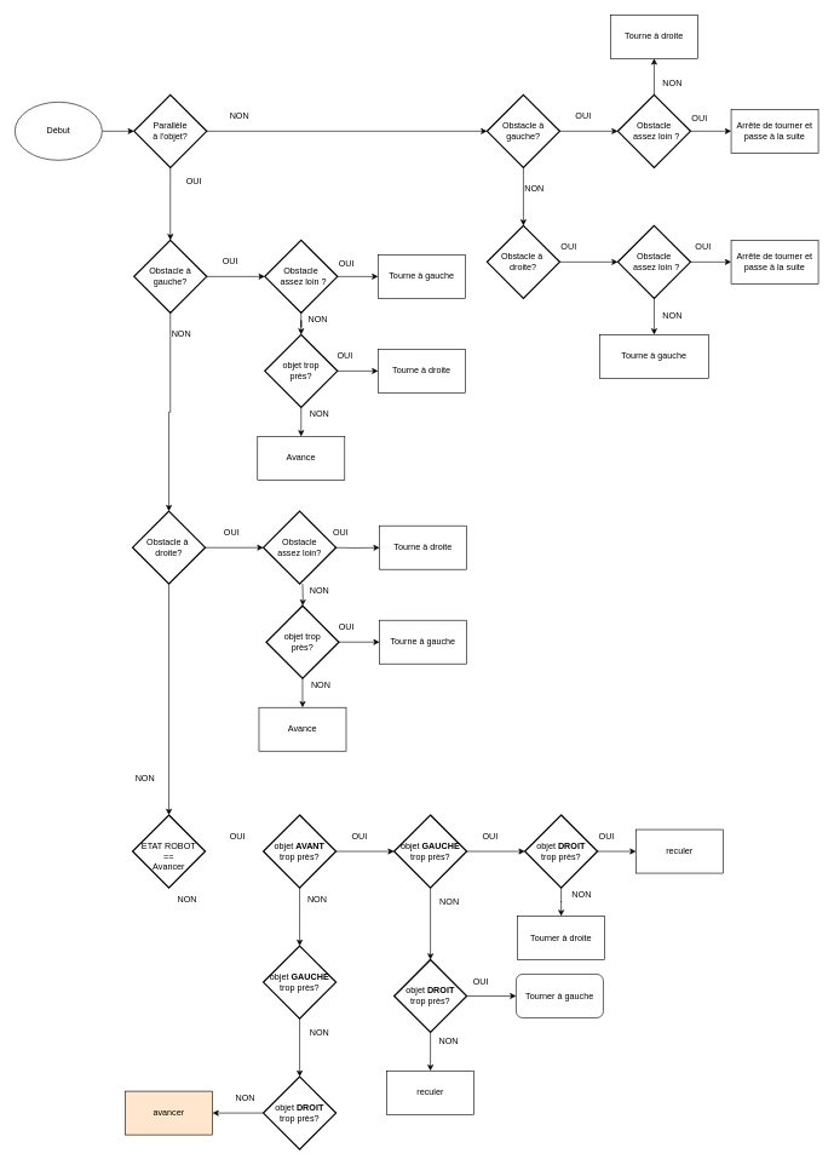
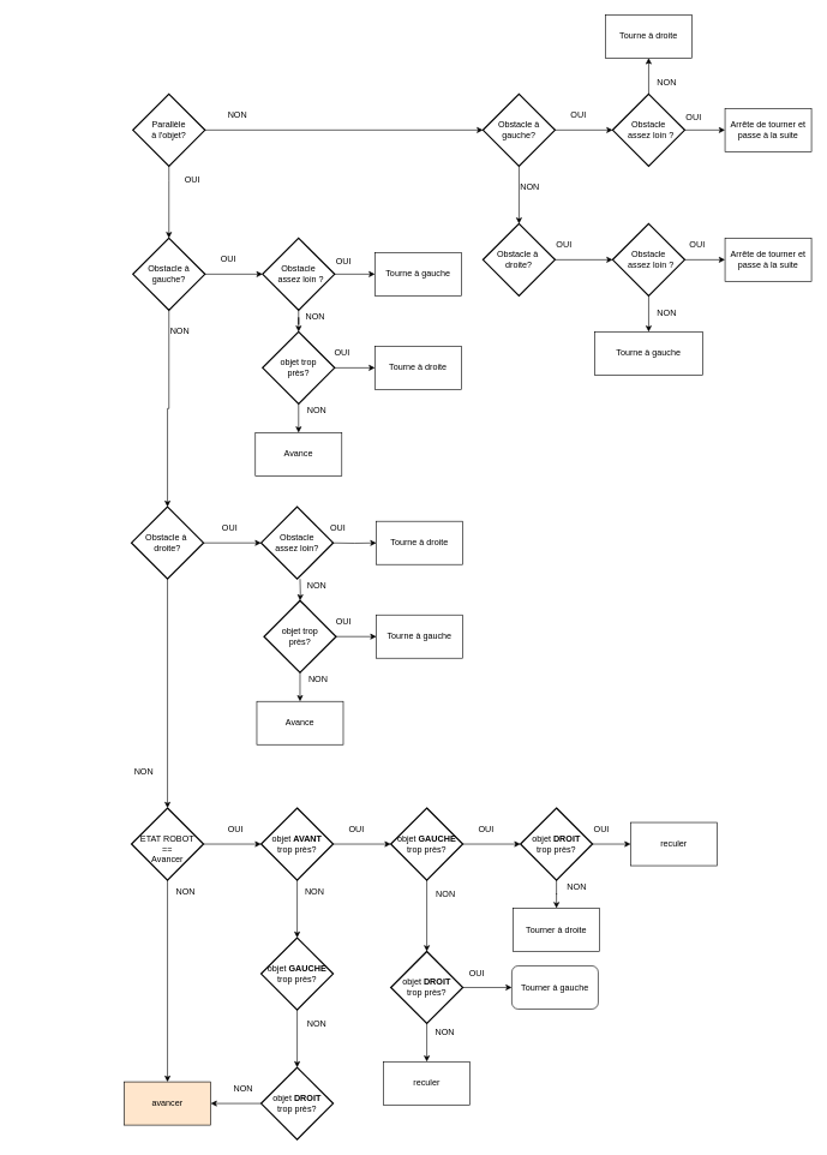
  <mxCell id="0" />
  <mxCell id="1" parent="0" />
- <mxCell id="2" value="" style="edgeStyle=orthogonalEdgeStyle;rounded=0;orthogonalLoop=1;jettySize=auto;html=1;" edge="1" parent="1" source="3" target="6"><mxGeometry relative="1" as="geometry" /></mxCell>
- <mxCell id="3" value="Début" style="ellipse;whiteSpace=wrap;html=1;" vertex="1" parent="1"><mxGeometry x="20" y="140" width="120" height="80" as="geometry" /></mxCell>
  <mxCell id="4" value="" style="edgeStyle=orthogonalEdgeStyle;rounded=0;orthogonalLoop=1;jettySize=auto;html=1;" edge="1" parent="1" source="6" target="9"><mxGeometry relative="1" as="geometry" /></mxCell>
  <mxCell id="5" value="" style="edgeStyle=orthogonalEdgeStyle;rounded=0;orthogonalLoop=1;jettySize=auto;html=1;entryX=0.5;entryY=0;entryDx=0;entryDy=0;entryPerimeter=0;" edge="1" parent="1" source="6" target="33"><mxGeometry relative="1" as="geometry"><mxPoint x="540" y="310" as="targetPoint" /><Array as="points"><mxPoint x="234" y="250" /><mxPoint x="234" y="250" /></Array></mxGeometry></mxCell>
  <mxCell id="6" value="&lt;div&gt;Parallèle&lt;/div&gt;&lt;div&gt; à l'objet?&lt;/div&gt;" style="strokeWidth=2;html=1;shape=mxgraph.flowchart.decision;whiteSpace=wrap;" vertex="1" parent="1"><mxGeometry x="184" y="130" width="100" height="100" as="geometry" /></mxCell>
  <mxCell id="7" value="" style="edgeStyle=orthogonalEdgeStyle;rounded=0;orthogonalLoop=1;jettySize=auto;html=1;" edge="1" parent="1" source="9" target="14"><mxGeometry relative="1" as="geometry" /></mxCell>
  <mxCell id="8" value="" style="edgeStyle=orthogonalEdgeStyle;rounded=0;orthogonalLoop=1;jettySize=auto;html=1;" edge="1" parent="1" source="9" target="12"><mxGeometry relative="1" as="geometry" /></mxCell>
  <mxCell id="9" value="Obstacle à gauche?" style="strokeWidth=2;html=1;shape=mxgraph.flowchart.decision;whiteSpace=wrap;" vertex="1" parent="1"><mxGeometry x="670" y="130" width="100" height="100" as="geometry" /></mxCell>
  <mxCell id="10" value="" style="edgeStyle=orthogonalEdgeStyle;rounded=0;orthogonalLoop=1;jettySize=auto;html=1;" edge="1" parent="1" source="12" target="19"><mxGeometry relative="1" as="geometry" /></mxCell>
  <mxCell id="11" value="" style="edgeStyle=orthogonalEdgeStyle;rounded=0;orthogonalLoop=1;jettySize=auto;html=1;entryX=0.5;entryY=1;entryDx=0;entryDy=0;" edge="1" parent="1" source="12" target="22"><mxGeometry relative="1" as="geometry"><mxPoint x="900" y="310" as="targetPoint" /></mxGeometry></mxCell>
  <mxCell id="12" value="&lt;div&gt;Obstacle &lt;br&gt;&lt;/div&gt;&lt;div&gt;&amp;nbsp; assez loin ?&lt;/div&gt;" style="strokeWidth=2;html=1;shape=mxgraph.flowchart.decision;whiteSpace=wrap;" vertex="1" parent="1"><mxGeometry x="850" y="130" width="100" height="100" as="geometry" /></mxCell>
  <mxCell id="13" value="" style="edgeStyle=orthogonalEdgeStyle;rounded=0;orthogonalLoop=1;jettySize=auto;html=1;" edge="1" parent="1" source="14" target="25"><mxGeometry relative="1" as="geometry" /></mxCell>
  <mxCell id="14" value="Obstacle à&amp;nbsp; droite?" style="strokeWidth=2;html=1;shape=mxgraph.flowchart.decision;whiteSpace=wrap;" vertex="1" parent="1"><mxGeometry x="670" y="310" width="100" height="100" as="geometry" /></mxCell>
  <mxCell id="15" value="OUI" style="text;html=1;resizable=0;points=[];autosize=1;align=left;verticalAlign=top;spacingTop=-4;" vertex="1" parent="1"><mxGeometry x="254" y="240" width="40" height="20" as="geometry" /></mxCell>
  <mxCell id="16" value="NON" style="text;html=1;resizable=0;points=[];autosize=1;align=left;verticalAlign=top;spacingTop=-4;" vertex="1" parent="1"><mxGeometry x="314" y="150" width="40" height="20" as="geometry" /></mxCell>
  <mxCell id="17" value="OUI" style="text;html=1;resizable=0;points=[];autosize=1;align=left;verticalAlign=top;spacingTop=-4;" vertex="1" parent="1"><mxGeometry x="790" y="150" width="40" height="20" as="geometry" /></mxCell>
  <mxCell id="18" value="NON" style="text;html=1;resizable=0;points=[];autosize=1;align=left;verticalAlign=top;spacingTop=-4;" vertex="1" parent="1"><mxGeometry x="720" y="250" width="40" height="20" as="geometry" /></mxCell>
  <mxCell id="19" value="Arrête de tourner et passe à la suite" style="rounded=0;whiteSpace=wrap;html=1;" vertex="1" parent="1"><mxGeometry x="1006" y="150" width="120" height="60" as="geometry" /></mxCell>
  <mxCell id="20" value="OUI" style="text;html=1;resizable=0;points=[];autosize=1;align=left;verticalAlign=top;spacingTop=-4;" vertex="1" parent="1"><mxGeometry x="950" y="153" width="40" height="20" as="geometry" /></mxCell>
  <mxCell id="21" value="NON" style="text;html=1;resizable=0;points=[];autosize=1;align=left;verticalAlign=top;spacingTop=-4;" vertex="1" parent="1"><mxGeometry x="910" y="105" width="40" height="20" as="geometry" /></mxCell>
  <mxCell id="22" value="Tourne à droite" style="rounded=0;whiteSpace=wrap;html=1;" vertex="1" parent="1"><mxGeometry x="840" y="20" width="120" height="60" as="geometry" /></mxCell>
  <mxCell id="23" value="" style="edgeStyle=orthogonalEdgeStyle;rounded=0;orthogonalLoop=1;jettySize=auto;html=1;" edge="1" parent="1" source="25" target="26"><mxGeometry relative="1" as="geometry" /></mxCell>
  <mxCell id="24" value="" style="edgeStyle=orthogonalEdgeStyle;rounded=0;orthogonalLoop=1;jettySize=auto;html=1;" edge="1" parent="1" source="25" target="29"><mxGeometry relative="1" as="geometry" /></mxCell>
  <mxCell id="25" value="&lt;div&gt;Obstacle &lt;br&gt;&lt;/div&gt;&lt;div&gt;&amp;nbsp; assez loin ?&lt;/div&gt;" style="strokeWidth=2;html=1;shape=mxgraph.flowchart.decision;whiteSpace=wrap;" vertex="1" parent="1"><mxGeometry x="850" y="310" width="100" height="100" as="geometry" /></mxCell>
  <mxCell id="26" value="Arrête de tourner et passe à la suite" style="rounded=0;whiteSpace=wrap;html=1;" vertex="1" parent="1"><mxGeometry x="1006" y="330" width="120" height="60" as="geometry" /></mxCell>
  <mxCell id="27" value="OUI" style="text;html=1;resizable=0;points=[];autosize=1;align=left;verticalAlign=top;spacingTop=-4;" vertex="1" parent="1"><mxGeometry x="770" y="330" width="40" height="20" as="geometry" /></mxCell>
  <mxCell id="28" value="NON" style="text;html=1;resizable=0;points=[];autosize=1;align=left;verticalAlign=top;spacingTop=-4;" vertex="1" parent="1"><mxGeometry x="910" y="425" width="40" height="20" as="geometry" /></mxCell>
  <mxCell id="29" value="Tourne à gauche" style="rounded=0;whiteSpace=wrap;html=1;direction=south;" vertex="1" parent="1"><mxGeometry x="825" y="460" width="150" height="60" as="geometry" /></mxCell>
  <mxCell id="30" value="OUI" style="text;html=1;resizable=0;points=[];autosize=1;align=left;verticalAlign=top;spacingTop=-4;" vertex="1" parent="1"><mxGeometry x="955" y="330" width="40" height="20" as="geometry" /></mxCell>
  <mxCell id="31" value="" style="edgeStyle=orthogonalEdgeStyle;rounded=0;orthogonalLoop=1;jettySize=auto;html=1;" edge="1" parent="1" source="33" target="42"><mxGeometry relative="1" as="geometry" /></mxCell>
  <mxCell id="32" value="" style="edgeStyle=orthogonalEdgeStyle;rounded=0;orthogonalLoop=1;jettySize=auto;html=1;" edge="1" parent="1" source="33" target="36"><mxGeometry relative="1" as="geometry" /></mxCell>
  <mxCell id="33" value="Obstacle à gauche?" style="strokeWidth=2;html=1;shape=mxgraph.flowchart.decision;whiteSpace=wrap;" vertex="1" parent="1"><mxGeometry x="184" y="330" width="100" height="100" as="geometry" /></mxCell>
  <mxCell id="34" value="" style="edgeStyle=orthogonalEdgeStyle;rounded=0;orthogonalLoop=1;jettySize=auto;html=1;" edge="1" parent="1" source="36" target="65"><mxGeometry relative="1" as="geometry" /></mxCell>
  <mxCell id="35" value="" style="edgeStyle=orthogonalEdgeStyle;rounded=0;orthogonalLoop=1;jettySize=auto;html=1;" edge="1" parent="1" source="36" target="39"><mxGeometry relative="1" as="geometry" /></mxCell>
  <mxCell id="36" value="&lt;div&gt;Obstacle &lt;br&gt;&lt;/div&gt;&lt;div&gt;&amp;nbsp; assez loin ?&lt;/div&gt;" style="strokeWidth=2;html=1;shape=mxgraph.flowchart.decision;whiteSpace=wrap;" vertex="1" parent="1"><mxGeometry x="364" y="330" width="100" height="100" as="geometry" /></mxCell>
  <mxCell id="37" value="" style="edgeStyle=orthogonalEdgeStyle;rounded=0;orthogonalLoop=1;jettySize=auto;html=1;" edge="1" parent="1" source="39" target="68"><mxGeometry relative="1" as="geometry" /></mxCell>
  <mxCell id="38" value="" style="edgeStyle=orthogonalEdgeStyle;rounded=0;orthogonalLoop=1;jettySize=auto;html=1;" edge="1" parent="1" source="39" target="70"><mxGeometry relative="1" as="geometry" /></mxCell>
  <mxCell id="39" value="&lt;div&gt;objet trop &lt;br&gt;&lt;/div&gt;&lt;div&gt;près?&lt;/div&gt;" style="strokeWidth=2;html=1;shape=mxgraph.flowchart.decision;whiteSpace=wrap;" vertex="1" parent="1"><mxGeometry x="364" y="460" width="100" height="100" as="geometry" /></mxCell>
  <mxCell id="40" value="" style="edgeStyle=orthogonalEdgeStyle;rounded=0;orthogonalLoop=1;jettySize=auto;html=1;" edge="1" parent="1" source="42" target="62"><mxGeometry relative="1" as="geometry" /></mxCell>
  <mxCell id="41" value="" style="edgeStyle=orthogonalEdgeStyle;rounded=0;orthogonalLoop=1;jettySize=auto;html=1;" edge="1" parent="1" source="42" target="45"><mxGeometry relative="1" as="geometry" /></mxCell>
  <mxCell id="42" value="Obstacle à&amp;nbsp; droite?" style="strokeWidth=2;html=1;shape=mxgraph.flowchart.decision;whiteSpace=wrap;" vertex="1" parent="1"><mxGeometry x="182" y="703" width="100" height="100" as="geometry" /></mxCell>
+ <mxCell id="43" value="" style="edgeStyle=orthogonalEdgeStyle;rounded=0;orthogonalLoop=1;jettySize=auto;html=1;" edge="1" parent="1" source="45" target="48"><mxGeometry relative="1" as="geometry" /></mxCell>
+ <mxCell id="44" value="" style="edgeStyle=orthogonalEdgeStyle;rounded=0;orthogonalLoop=1;jettySize=auto;html=1;" edge="1" parent="1" source="45" target="99"><mxGeometry relative="1" as="geometry" /></mxCell>
  <mxCell id="45" value="&lt;div&gt;&lt;br&gt;&lt;/div&gt;&lt;div&gt;ETAT ROBOT&lt;/div&gt;&lt;div&gt; ==&lt;/div&gt;&lt;div&gt;Avancer&lt;br&gt;&lt;/div&gt;" style="strokeWidth=2;html=1;shape=mxgraph.flowchart.decision;whiteSpace=wrap;" vertex="1" parent="1"><mxGeometry x="182" y="1121" width="100" height="100" as="geometry" /></mxCell>
  <mxCell id="46" value="" style="edgeStyle=orthogonalEdgeStyle;rounded=0;orthogonalLoop=1;jettySize=auto;html=1;" edge="1" parent="1" source="48" target="55"><mxGeometry relative="1" as="geometry" /></mxCell>
  <mxCell id="47" value="" style="edgeStyle=orthogonalEdgeStyle;rounded=0;orthogonalLoop=1;jettySize=auto;html=1;" edge="1" parent="1" source="48" target="50"><mxGeometry relative="1" as="geometry" /></mxCell>
  <mxCell id="48" value="&lt;div&gt;objet &lt;b&gt;AVANT &lt;/b&gt;&lt;br&gt;&lt;/div&gt;&lt;div&gt;trop près?&lt;br&gt;&lt;/div&gt;" style="strokeWidth=2;html=1;shape=mxgraph.flowchart.decision;whiteSpace=wrap;" vertex="1" parent="1"><mxGeometry x="362" y="1121" width="100" height="100" as="geometry" /></mxCell>
  <mxCell id="49" value="" style="edgeStyle=orthogonalEdgeStyle;rounded=0;orthogonalLoop=1;jettySize=auto;html=1;" edge="1" parent="1" source="50" target="52"><mxGeometry relative="1" as="geometry" /></mxCell>
  <mxCell id="50" value="&lt;div&gt;objet &lt;b&gt;GAUCHE&lt;/b&gt;&lt;br&gt;&lt;/div&gt;&lt;div&gt;trop près?&lt;br&gt;&lt;/div&gt;" style="strokeWidth=2;html=1;shape=mxgraph.flowchart.decision;whiteSpace=wrap;" vertex="1" parent="1"><mxGeometry x="362" y="1301" width="100" height="100" as="geometry" /></mxCell>
  <mxCell id="51" value="" style="edgeStyle=orthogonalEdgeStyle;rounded=0;orthogonalLoop=1;jettySize=auto;html=1;" edge="1" parent="1" source="52" target="99"><mxGeometry relative="1" as="geometry" /></mxCell>
  <mxCell id="52" value="&lt;div&gt;objet &lt;b&gt;DROIT&lt;/b&gt;&lt;br&gt;&lt;/div&gt;&lt;div&gt;trop près?&lt;br&gt;&lt;/div&gt;" style="strokeWidth=2;html=1;shape=mxgraph.flowchart.decision;whiteSpace=wrap;" vertex="1" parent="1"><mxGeometry x="362" y="1481" width="100" height="100" as="geometry" /></mxCell>
  <mxCell id="53" value="" style="edgeStyle=orthogonalEdgeStyle;rounded=0;orthogonalLoop=1;jettySize=auto;html=1;" edge="1" parent="1" source="55" target="61"><mxGeometry relative="1" as="geometry" /></mxCell>
  <mxCell id="54" value="" style="edgeStyle=orthogonalEdgeStyle;rounded=0;orthogonalLoop=1;jettySize=auto;html=1;" edge="1" parent="1" source="55" target="58"><mxGeometry relative="1" as="geometry" /></mxCell>
  <mxCell id="55" value="&lt;div&gt;objet &lt;b&gt;GAUCHE&lt;/b&gt;&lt;/div&gt;&lt;div&gt;trop près?&lt;br&gt;&lt;/div&gt;" style="strokeWidth=2;html=1;shape=mxgraph.flowchart.decision;whiteSpace=wrap;" vertex="1" parent="1"><mxGeometry x="542" y="1121" width="100" height="100" as="geometry" /></mxCell>
  <mxCell id="56" value="" style="edgeStyle=orthogonalEdgeStyle;rounded=0;orthogonalLoop=1;jettySize=auto;html=1;" edge="1" parent="1" source="58" target="94"><mxGeometry relative="1" as="geometry" /></mxCell>
  <mxCell id="57" value="" style="edgeStyle=orthogonalEdgeStyle;rounded=0;orthogonalLoop=1;jettySize=auto;html=1;" edge="1" parent="1" source="58" target="96"><mxGeometry relative="1" as="geometry" /></mxCell>
  <mxCell id="58" value="&lt;div&gt;objet &lt;b&gt;DROIT&lt;/b&gt;&lt;/div&gt;&lt;div&gt;trop près?&lt;br&gt;&lt;/div&gt;" style="strokeWidth=2;html=1;shape=mxgraph.flowchart.decision;whiteSpace=wrap;" vertex="1" parent="1"><mxGeometry x="542" y="1320" width="100" height="100" as="geometry" /></mxCell>
  <mxCell id="59" value="" style="edgeStyle=orthogonalEdgeStyle;rounded=0;orthogonalLoop=1;jettySize=auto;html=1;" edge="1" parent="1" source="61" target="89"><mxGeometry relative="1" as="geometry" /></mxCell>
  <mxCell id="60" value="" style="edgeStyle=orthogonalEdgeStyle;rounded=0;orthogonalLoop=1;jettySize=auto;html=1;" edge="1" parent="1" source="61" target="91"><mxGeometry relative="1" as="geometry" /></mxCell>
  <mxCell id="61" value="&lt;div&gt;objet &lt;b&gt;DROIT&lt;/b&gt;&lt;/div&gt;&lt;div&gt;trop près?&lt;br&gt;&lt;/div&gt;" style="strokeWidth=2;html=1;shape=mxgraph.flowchart.decision;whiteSpace=wrap;" vertex="1" parent="1"><mxGeometry x="722" y="1121" width="100" height="100" as="geometry" /></mxCell>
  <mxCell id="62" value="&lt;div&gt;Obstacle &lt;br&gt;&lt;/div&gt;&lt;div&gt;assez loin?&lt;/div&gt;" style="strokeWidth=2;html=1;shape=mxgraph.flowchart.decision;whiteSpace=wrap;" vertex="1" parent="1"><mxGeometry x="362" y="703" width="100" height="100" as="geometry" /></mxCell>
  <mxCell id="63" value="OUI" style="text;html=1;resizable=0;points=[];autosize=1;align=left;verticalAlign=top;spacingTop=-4;" vertex="1" parent="1"><mxGeometry x="304" y="350" width="40" height="20" as="geometry" /></mxCell>
  <mxCell id="64" value="NON" style="text;html=1;resizable=0;points=[];autosize=1;align=left;verticalAlign=top;spacingTop=-4;" vertex="1" parent="1"><mxGeometry x="234" y="450" width="40" height="20" as="geometry" /></mxCell>
  <mxCell id="65" value="Tourne à gauche" style="rounded=0;whiteSpace=wrap;html=1;" vertex="1" parent="1"><mxGeometry x="520" y="350" width="120" height="60" as="geometry" /></mxCell>
  <mxCell id="66" value="OUI" style="text;html=1;resizable=0;points=[];autosize=1;align=left;verticalAlign=top;spacingTop=-4;" vertex="1" parent="1"><mxGeometry x="464" y="353" width="40" height="20" as="geometry" /></mxCell>
  <mxCell id="67" value="NON" style="text;html=1;resizable=0;points=[];autosize=1;align=left;verticalAlign=top;spacingTop=-4;" vertex="1" parent="1"><mxGeometry x="422" y="430" width="40" height="20" as="geometry" /></mxCell>
  <mxCell id="68" value="Tourne à droite" style="rounded=0;whiteSpace=wrap;html=1;" vertex="1" parent="1"><mxGeometry x="520" y="480" width="120" height="60" as="geometry" /></mxCell>
  <mxCell id="69" value="OUI" style="text;html=1;resizable=0;points=[];autosize=1;align=left;verticalAlign=top;spacingTop=-4;" vertex="1" parent="1"><mxGeometry x="462" y="480" width="40" height="20" as="geometry" /></mxCell>
  <mxCell id="70" value="Avance" style="rounded=0;whiteSpace=wrap;html=1;" vertex="1" parent="1"><mxGeometry x="354" y="600" width="120" height="60" as="geometry" /></mxCell>
  <mxCell id="71" value="NON" style="text;html=1;resizable=0;points=[];autosize=1;align=left;verticalAlign=top;spacingTop=-4;" vertex="1" parent="1"><mxGeometry x="424" y="560" width="40" height="20" as="geometry" /></mxCell>
  <mxCell id="72" value="" style="edgeStyle=orthogonalEdgeStyle;rounded=0;orthogonalLoop=1;jettySize=auto;html=1;" edge="1" parent="1" target="78"><mxGeometry relative="1" as="geometry"><mxPoint x="460" y="753" as="sourcePoint" /></mxGeometry></mxCell>
  <mxCell id="73" value="" style="edgeStyle=orthogonalEdgeStyle;rounded=0;orthogonalLoop=1;jettySize=auto;html=1;" edge="1" parent="1" target="76"><mxGeometry relative="1" as="geometry"><mxPoint x="416" y="803" as="sourcePoint" /></mxGeometry></mxCell>
  <mxCell id="74" value="" style="edgeStyle=orthogonalEdgeStyle;rounded=0;orthogonalLoop=1;jettySize=auto;html=1;" edge="1" parent="1" source="76" target="81"><mxGeometry relative="1" as="geometry" /></mxCell>
  <mxCell id="75" value="" style="edgeStyle=orthogonalEdgeStyle;rounded=0;orthogonalLoop=1;jettySize=auto;html=1;" edge="1" parent="1" source="76" target="83"><mxGeometry relative="1" as="geometry" /></mxCell>
  <mxCell id="76" value="&lt;div&gt;objet trop &lt;br&gt;&lt;/div&gt;&lt;div&gt;près?&lt;/div&gt;" style="strokeWidth=2;html=1;shape=mxgraph.flowchart.decision;whiteSpace=wrap;" vertex="1" parent="1"><mxGeometry x="366" y="833" width="100" height="100" as="geometry" /></mxCell>
  <mxCell id="77" value="OUI" style="text;html=1;resizable=0;points=[];autosize=1;align=left;verticalAlign=top;spacingTop=-4;" vertex="1" parent="1"><mxGeometry x="306" y="723" width="40" height="20" as="geometry" /></mxCell>
  <mxCell id="78" value="Tourne à droite" style="rounded=0;whiteSpace=wrap;html=1;" vertex="1" parent="1"><mxGeometry x="522" y="723" width="120" height="60" as="geometry" /></mxCell>
  <mxCell id="79" value="OUI" style="text;html=1;resizable=0;points=[];autosize=1;align=left;verticalAlign=top;spacingTop=-4;" vertex="1" parent="1"><mxGeometry x="456" y="721.5" width="40" height="20" as="geometry" /></mxCell>
  <mxCell id="80" value="NON" style="text;html=1;resizable=0;points=[];autosize=1;align=left;verticalAlign=top;spacingTop=-4;" vertex="1" parent="1"><mxGeometry x="424" y="803" width="40" height="20" as="geometry" /></mxCell>
  <mxCell id="81" value="Tourne à gauche" style="rounded=0;whiteSpace=wrap;html=1;" vertex="1" parent="1"><mxGeometry x="522" y="853" width="120" height="60" as="geometry" /></mxCell>
  <mxCell id="82" value="OUI" style="text;html=1;resizable=0;points=[];autosize=1;align=left;verticalAlign=top;spacingTop=-4;" vertex="1" parent="1"><mxGeometry x="464" y="853" width="40" height="20" as="geometry" /></mxCell>
  <mxCell id="83" value="Avance" style="rounded=0;whiteSpace=wrap;html=1;" vertex="1" parent="1"><mxGeometry x="356" y="973" width="120" height="60" as="geometry" /></mxCell>
  <mxCell id="84" value="NON" style="text;html=1;resizable=0;points=[];autosize=1;align=left;verticalAlign=top;spacingTop=-4;" vertex="1" parent="1"><mxGeometry x="426" y="933" width="40" height="20" as="geometry" /></mxCell>
  <mxCell id="85" value="NON" style="text;html=1;resizable=0;points=[];autosize=1;align=left;verticalAlign=top;spacingTop=-4;" vertex="1" parent="1"><mxGeometry x="184" y="1060" width="40" height="20" as="geometry" /></mxCell>
  <mxCell id="86" value="OUI" style="text;html=1;resizable=0;points=[];autosize=1;align=left;verticalAlign=top;spacingTop=-4;" vertex="1" parent="1"><mxGeometry x="482" y="1140" width="40" height="20" as="geometry" /></mxCell>
  <mxCell id="87" value="OUI" style="text;html=1;resizable=0;points=[];autosize=1;align=left;verticalAlign=top;spacingTop=-4;" vertex="1" parent="1"><mxGeometry x="314" y="1140" width="40" height="20" as="geometry" /></mxCell>
  <mxCell id="88" value="OUI" style="text;html=1;resizable=0;points=[];autosize=1;align=left;verticalAlign=top;spacingTop=-4;" vertex="1" parent="1"><mxGeometry x="662" y="1140" width="40" height="20" as="geometry" /></mxCell>
  <mxCell id="89" value="reculer" style="rounded=0;whiteSpace=wrap;html=1;" vertex="1" parent="1"><mxGeometry x="875" y="1141" width="120" height="60" as="geometry" /></mxCell>
  <mxCell id="90" value="OUI" style="text;html=1;resizable=0;points=[];autosize=1;align=left;verticalAlign=top;spacingTop=-4;" vertex="1" parent="1"><mxGeometry x="822" y="1140" width="40" height="20" as="geometry" /></mxCell>
  <mxCell id="91" value="Tourner à droite" style="rounded=0;whiteSpace=wrap;html=1;" vertex="1" parent="1"><mxGeometry x="712" y="1260" width="120" height="60" as="geometry" /></mxCell>
  <mxCell id="92" value="NON" style="text;html=1;resizable=0;points=[];autosize=1;align=left;verticalAlign=top;spacingTop=-4;" vertex="1" parent="1"><mxGeometry x="785" y="1221" width="40" height="20" as="geometry" /></mxCell>
  <mxCell id="93" value="NON" style="text;html=1;resizable=0;points=[];autosize=1;align=left;verticalAlign=top;spacingTop=-4;" vertex="1" parent="1"><mxGeometry x="603" y="1231" width="40" height="20" as="geometry" /></mxCell>
  <mxCell id="94" value="Tourner à gauche" style="whiteSpace=wrap;html=1;rounded=1;" vertex="1" parent="1"><mxGeometry x="710" y="1340" width="120" height="60" as="geometry" /></mxCell>
  <mxCell id="95" value="OUI" style="text;html=1;resizable=0;points=[];autosize=1;align=left;verticalAlign=top;spacingTop=-4;" vertex="1" parent="1"><mxGeometry x="649" y="1341" width="40" height="20" as="geometry" /></mxCell>
  <mxCell id="96" value="reculer" style="rounded=0;whiteSpace=wrap;html=1;" vertex="1" parent="1"><mxGeometry x="532" y="1473" width="120" height="60" as="geometry" /></mxCell>
  <mxCell id="97" value="NON" style="text;html=1;resizable=0;points=[];autosize=1;align=left;verticalAlign=top;spacingTop=-4;" vertex="1" parent="1"><mxGeometry x="602" y="1423" width="40" height="20" as="geometry" /></mxCell>
  <mxCell id="98" value="NON" style="text;html=1;resizable=0;points=[];autosize=1;align=left;verticalAlign=top;spacingTop=-4;" vertex="1" parent="1"><mxGeometry x="242" y="1228" width="40" height="20" as="geometry" /></mxCell>
  <mxCell id="99" value="avancer" style="rounded=0;whiteSpace=wrap;html=1;fillColor=#ffe6cc;" vertex="1" parent="1"><mxGeometry x="172" y="1501" width="120" height="60" as="geometry" /></mxCell>
  <mxCell id="100" value="NON" style="text;html=1;resizable=0;points=[];autosize=1;align=left;verticalAlign=top;spacingTop=-4;" vertex="1" parent="1"><mxGeometry x="421" y="1228" width="40" height="20" as="geometry" /></mxCell>
  <mxCell id="101" value="NON" style="text;html=1;resizable=0;points=[];autosize=1;align=left;verticalAlign=top;spacingTop=-4;" vertex="1" parent="1"><mxGeometry x="424" y="1410" width="40" height="20" as="geometry" /></mxCell>
  <mxCell id="102" value="NON" style="text;html=1;resizable=0;points=[];autosize=1;align=left;verticalAlign=top;spacingTop=-4;" vertex="1" parent="1"><mxGeometry x="322" y="1501" width="40" height="20" as="geometry" /></mxCell>
